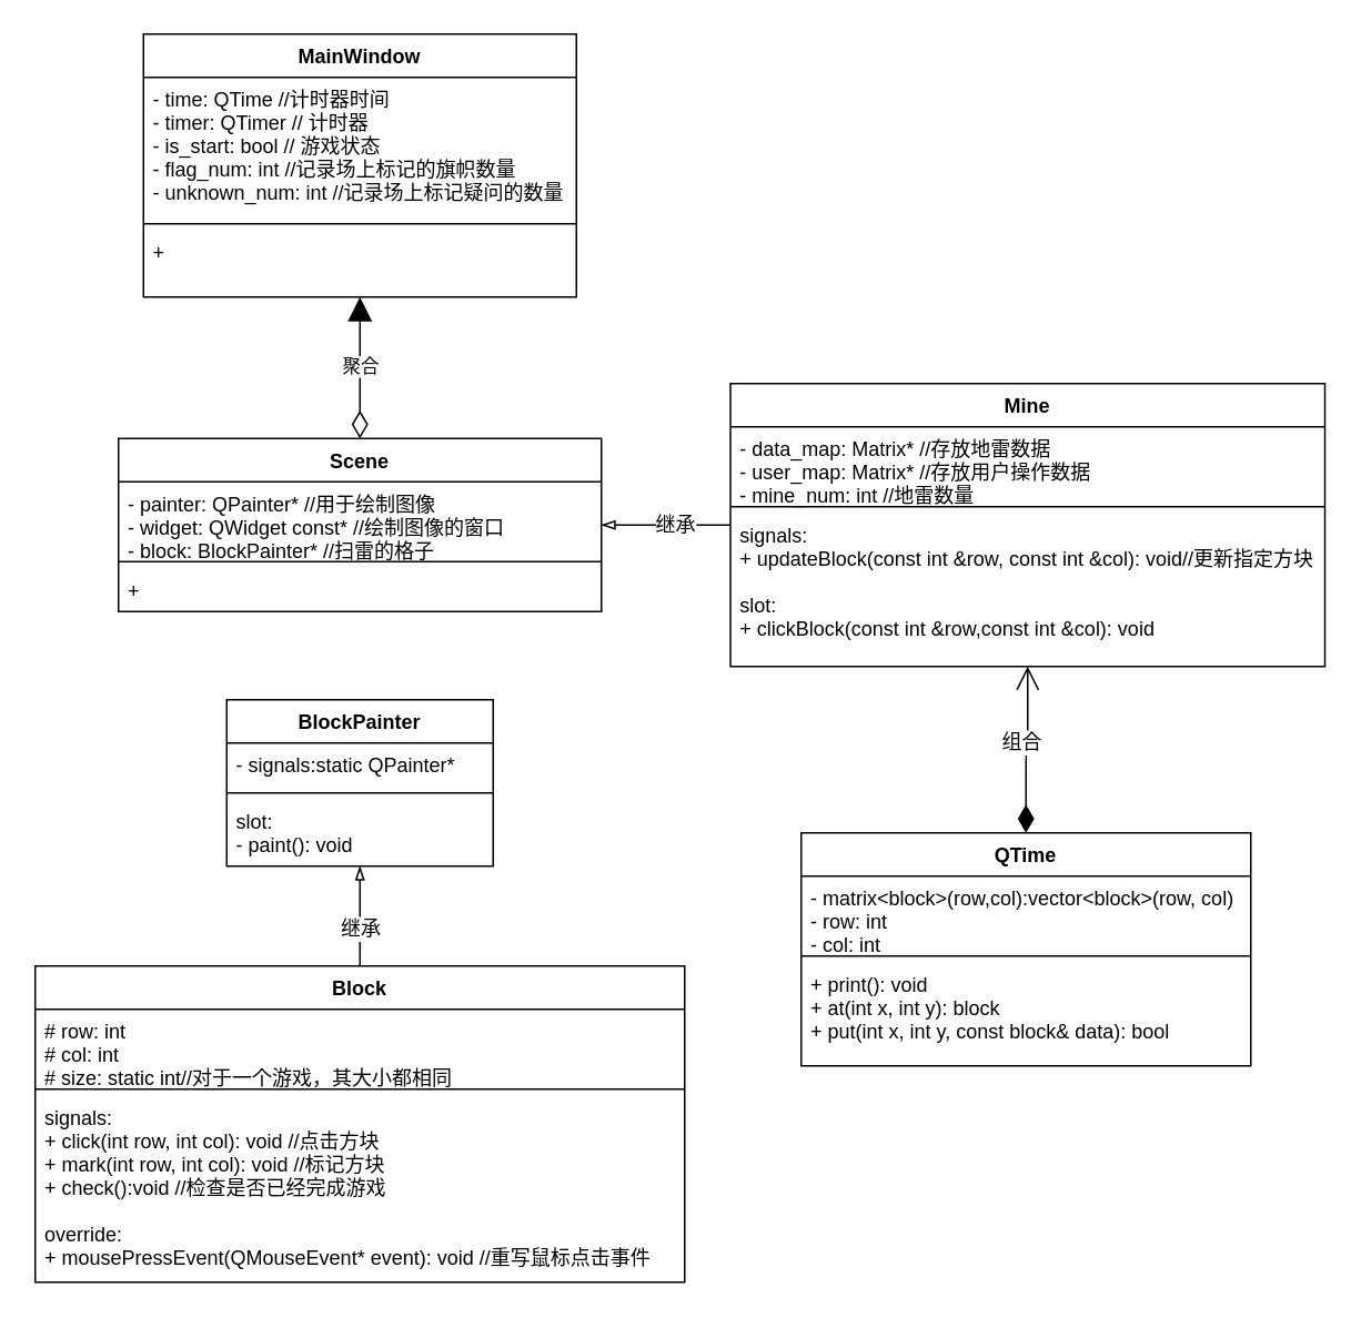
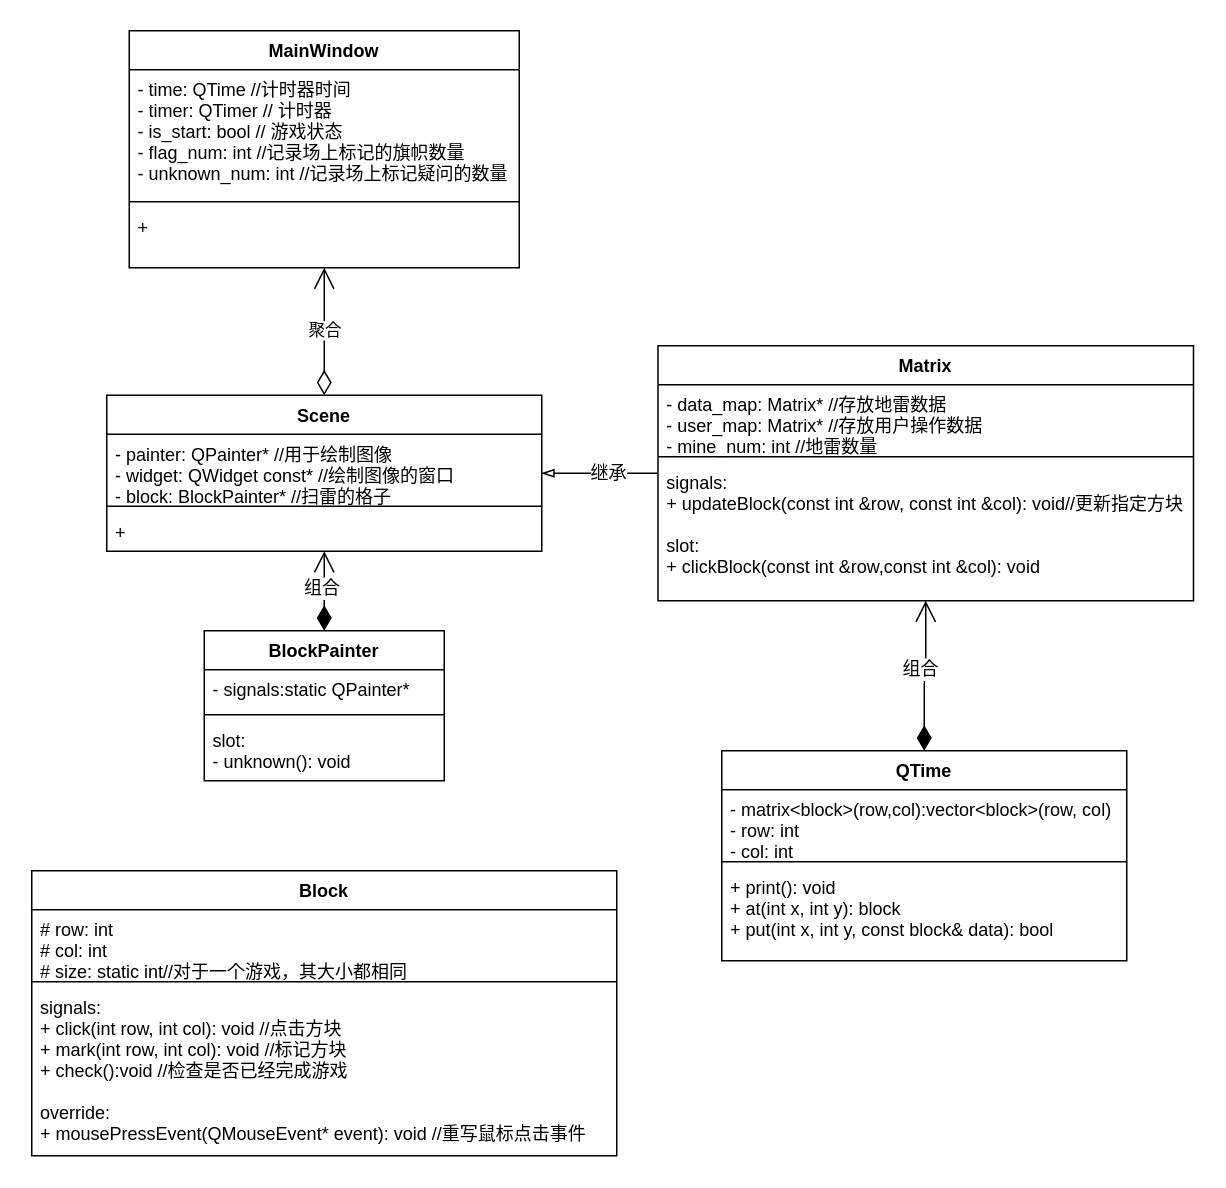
  <mxCell id="0" />
  <mxCell id="1" parent="0" />
  <mxCell id="2" value="QTime" style="swimlane;fontStyle=1;align=center;verticalAlign=top;childLayout=stackLayout;horizontal=1;startSize=26;horizontalStack=0;resizeParent=1;resizeParentMax=0;resizeLast=0;collapsible=1;marginBottom=0;rounded=0;" parent="1" vertex="1"><mxGeometry x="480.5" y="500" width="270" height="140" as="geometry" /></mxCell>
  <mxCell id="3" value="- matrix&lt;block&gt;(row,col):vector&lt;block&gt;(row, col)&#10;- row: int&#10;- col: int" style="text;strokeColor=none;fillColor=none;align=left;verticalAlign=top;spacingLeft=4;spacingRight=4;overflow=hidden;rotatable=0;points=[[0,0.5],[1,0.5]];portConstraint=eastwest;" parent="2" vertex="1"><mxGeometry y="26" width="270" height="44" as="geometry" /></mxCell>
  <mxCell id="4" value="" style="line;strokeWidth=1;fillColor=none;align=left;verticalAlign=middle;spacingTop=-1;spacingLeft=3;spacingRight=3;rotatable=0;labelPosition=right;points=[];portConstraint=eastwest;" parent="2" vertex="1"><mxGeometry y="70" width="270" height="8" as="geometry" /></mxCell>
  <mxCell id="5" value="+ print(): void&#10;+ at(int x, int y): block&#10;+ put(int x, int y, const block&amp; data): bool" style="text;strokeColor=none;fillColor=none;align=left;verticalAlign=top;spacingLeft=4;spacingRight=4;overflow=hidden;rotatable=0;points=[[0,0.5],[1,0.5]];portConstraint=eastwest;" parent="2" vertex="1"><mxGeometry y="78" width="270" height="62" as="geometry" /></mxCell>
  <mxCell id="6" style="edgeStyle=orthogonalEdgeStyle;rounded=0;orthogonalLoop=1;jettySize=auto;html=1;endArrow=blockThin;endFill=0;" parent="1" source="8" target="22" edge="1"><mxGeometry relative="1" as="geometry" /></mxCell>
  <mxCell id="7" value="继承" style="text;html=1;resizable=0;points=[];align=center;verticalAlign=middle;labelBackgroundColor=#ffffff;" parent="6" vertex="1" connectable="0"><mxGeometry x="-0.122" y="-1" relative="1" as="geometry"><mxPoint as="offset" /></mxGeometry></mxCell>
- <mxCell id="8" value="Mine" style="swimlane;fontStyle=1;align=center;verticalAlign=top;childLayout=stackLayout;horizontal=1;startSize=26;horizontalStack=0;resizeParent=1;resizeParentMax=0;resizeLast=0;collapsible=1;marginBottom=0;rounded=0;" parent="1" vertex="1"><mxGeometry x="438" y="230" width="357" height="170" as="geometry" /></mxCell>
+ <mxCell id="8" value="Matrix" style="swimlane;fontStyle=1;align=center;verticalAlign=top;childLayout=stackLayout;horizontal=1;startSize=26;horizontalStack=0;resizeParent=1;resizeParentMax=0;resizeLast=0;collapsible=1;marginBottom=0;rounded=0;" parent="1" vertex="1"><mxGeometry x="438" y="230" width="357" height="170" as="geometry" /></mxCell>
  <mxCell id="9" value="- data_map: Matrix* //存放地雷数据&#10;- user_map: Matrix* //存放用户操作数据&#10;- mine_num: int //地雷数量" style="text;strokeColor=none;fillColor=none;align=left;verticalAlign=top;spacingLeft=4;spacingRight=4;overflow=hidden;rotatable=0;points=[[0,0.5],[1,0.5]];portConstraint=eastwest;" parent="8" vertex="1"><mxGeometry y="26" width="357" height="44" as="geometry" /></mxCell>
  <mxCell id="10" value="" style="line;strokeWidth=1;fillColor=none;align=left;verticalAlign=middle;spacingTop=-1;spacingLeft=3;spacingRight=3;rotatable=0;labelPosition=right;points=[];portConstraint=eastwest;" parent="8" vertex="1"><mxGeometry y="70" width="357" height="8" as="geometry" /></mxCell>
  <mxCell id="11" value="signals:&#10;+ updateBlock(const int &amp;row, const int &amp;col): void//更新指定方块&#10;&#10;slot:&#10;+ clickBlock(const int &amp;row,const int &amp;col): void" style="text;strokeColor=none;fillColor=none;align=left;verticalAlign=top;spacingLeft=4;spacingRight=4;overflow=hidden;rotatable=0;points=[[0,0.5],[1,0.5]];portConstraint=eastwest;" parent="8" vertex="1"><mxGeometry y="78" width="357" height="92" as="geometry" /></mxCell>
  <mxCell id="12" value="MainWindow" style="swimlane;fontStyle=1;align=center;verticalAlign=top;childLayout=stackLayout;horizontal=1;startSize=26;horizontalStack=0;resizeParent=1;resizeParentMax=0;resizeLast=0;collapsible=1;marginBottom=0;rounded=0;" parent="1" vertex="1"><mxGeometry x="85.5" y="20" width="260" height="158" as="geometry" /></mxCell>
  <mxCell id="13" value="- time: QTime //计时器时间&#10;- timer: QTimer // 计时器&#10;- is_start: bool // 游戏状态&#10;- flag_num: int //记录场上标记的旗帜数量&#10;- unknown_num: int //记录场上标记疑问的数量&#10;" style="text;strokeColor=none;fillColor=none;align=left;verticalAlign=top;spacingLeft=4;spacingRight=4;overflow=hidden;rotatable=0;points=[[0,0.5],[1,0.5]];portConstraint=eastwest;" parent="12" vertex="1"><mxGeometry y="26" width="260" height="84" as="geometry" /></mxCell>
  <mxCell id="14" value="" style="line;strokeWidth=1;fillColor=none;align=left;verticalAlign=middle;spacingTop=-1;spacingLeft=3;spacingRight=3;rotatable=0;labelPosition=right;points=[];portConstraint=eastwest;" parent="12" vertex="1"><mxGeometry y="110" width="260" height="8" as="geometry" /></mxCell>
  <mxCell id="15" value="+" style="text;strokeColor=none;fillColor=none;align=left;verticalAlign=top;spacingLeft=4;spacingRight=4;overflow=hidden;rotatable=0;points=[[0,0.5],[1,0.5]];portConstraint=eastwest;" parent="12" vertex="1"><mxGeometry y="118" width="260" height="40" as="geometry" /></mxCell>
- <mxCell id="16" style="edgeStyle=orthogonalEdgeStyle;rounded=0;orthogonalLoop=1;jettySize=auto;html=1;exitX=0.5;exitY=0;exitDx=0;exitDy=0;endArrow=blockThin;endFill=0;" parent="1" source="18" target="26" edge="1"><mxGeometry relative="1" as="geometry"><mxPoint x="170.5" y="500" as="targetPoint" /><Array as="points"><mxPoint x="215.5" y="590" /></Array></mxGeometry></mxCell>
- <mxCell id="17" value="继承" style="text;html=1;resizable=0;points=[];align=center;verticalAlign=middle;labelBackgroundColor=#ffffff;" parent="16" vertex="1" connectable="0"><mxGeometry x="0.325" relative="1" as="geometry"><mxPoint y="10" as="offset" /></mxGeometry></mxCell>
  <mxCell id="18" value="Block" style="swimlane;fontStyle=1;align=center;verticalAlign=top;childLayout=stackLayout;horizontal=1;startSize=26;horizontalStack=0;resizeParent=1;resizeParentMax=0;resizeLast=0;collapsible=1;marginBottom=0;rounded=0;" parent="1" vertex="1"><mxGeometry x="20.5" y="580" width="390" height="190" as="geometry" /></mxCell>
  <mxCell id="19" value="# row: int&#10;# col: int&#10;# size: static int//对于一个游戏，其大小都相同" style="text;strokeColor=none;fillColor=none;align=left;verticalAlign=top;spacingLeft=4;spacingRight=4;overflow=hidden;rotatable=0;points=[[0,0.5],[1,0.5]];portConstraint=eastwest;" parent="18" vertex="1"><mxGeometry y="26" width="390" height="44" as="geometry" /></mxCell>
  <mxCell id="20" value="" style="line;strokeWidth=1;fillColor=none;align=left;verticalAlign=middle;spacingTop=-1;spacingLeft=3;spacingRight=3;rotatable=0;labelPosition=right;points=[];portConstraint=eastwest;" parent="18" vertex="1"><mxGeometry y="70" width="390" height="8" as="geometry" /></mxCell>
  <mxCell id="21" value="signals:&#10;+ click(int row, int col): void //点击方块&#10;+ mark(int row, int col): void //标记方块&#10;+ check():void //检查是否已经完成游戏&#10;&#10;override:&#10;+ mousePressEvent(QMouseEvent* event): void //重写鼠标点击事件" style="text;strokeColor=none;fillColor=none;align=left;verticalAlign=top;spacingLeft=4;spacingRight=4;overflow=hidden;rotatable=0;points=[[0,0.5],[1,0.5]];portConstraint=eastwest;" parent="18" vertex="1"><mxGeometry y="78" width="390" height="112" as="geometry" /></mxCell>
  <mxCell id="22" value="Scene" style="swimlane;fontStyle=1;align=center;verticalAlign=top;childLayout=stackLayout;horizontal=1;startSize=26;horizontalStack=0;resizeParent=1;resizeParentMax=0;resizeLast=0;collapsible=1;marginBottom=0;rounded=0;" parent="1" vertex="1"><mxGeometry x="70.5" y="263" width="290" height="104" as="geometry" /></mxCell>
  <mxCell id="23" value="- painter: QPainter* //用于绘制图像&#10;- widget: QWidget const* //绘制图像的窗口&#10;- block: BlockPainter* //扫雷的格子" style="text;strokeColor=none;fillColor=none;align=left;verticalAlign=top;spacingLeft=4;spacingRight=4;overflow=hidden;rotatable=0;points=[[0,0.5],[1,0.5]];portConstraint=eastwest;" parent="22" vertex="1"><mxGeometry y="26" width="290" height="44" as="geometry" /></mxCell>
  <mxCell id="24" value="" style="line;strokeWidth=1;fillColor=none;align=left;verticalAlign=middle;spacingTop=-1;spacingLeft=3;spacingRight=3;rotatable=0;labelPosition=right;points=[];portConstraint=eastwest;" parent="22" vertex="1"><mxGeometry y="70" width="290" height="8" as="geometry" /></mxCell>
  <mxCell id="25" value="+ " style="text;strokeColor=none;fillColor=none;align=left;verticalAlign=top;spacingLeft=4;spacingRight=4;overflow=hidden;rotatable=0;points=[[0,0.5],[1,0.5]];portConstraint=eastwest;" parent="22" vertex="1"><mxGeometry y="78" width="290" height="26" as="geometry" /></mxCell>
  <mxCell id="26" value="BlockPainter" style="swimlane;fontStyle=1;align=center;verticalAlign=top;childLayout=stackLayout;horizontal=1;startSize=26;horizontalStack=0;resizeParent=1;resizeParentMax=0;resizeLast=0;collapsible=1;marginBottom=0;rounded=0;" parent="1" vertex="1"><mxGeometry x="135.5" y="420" width="160" height="100" as="geometry" /></mxCell>
  <mxCell id="27" value="- signals:static QPainter*" style="text;strokeColor=none;fillColor=none;align=left;verticalAlign=top;spacingLeft=4;spacingRight=4;overflow=hidden;rotatable=0;points=[[0,0.5],[1,0.5]];portConstraint=eastwest;" parent="26" vertex="1"><mxGeometry y="26" width="160" height="26" as="geometry" /></mxCell>
  <mxCell id="28" value="" style="line;strokeWidth=1;fillColor=none;align=left;verticalAlign=middle;spacingTop=-1;spacingLeft=3;spacingRight=3;rotatable=0;labelPosition=right;points=[];portConstraint=eastwest;" parent="26" vertex="1"><mxGeometry y="52" width="160" height="8" as="geometry" /></mxCell>
- <mxCell id="29" value="slot:&#10;- paint(): void" style="text;strokeColor=none;fillColor=none;align=left;verticalAlign=top;spacingLeft=4;spacingRight=4;overflow=hidden;rotatable=0;points=[[0,0.5],[1,0.5]];portConstraint=eastwest;" parent="26" vertex="1"><mxGeometry y="60" width="160" height="40" as="geometry" /></mxCell>
+ <mxCell id="29" value="slot:&#10;- unknown(): void" style="text;strokeColor=none;fillColor=none;align=left;verticalAlign=top;spacingLeft=4;spacingRight=4;overflow=hidden;rotatable=0;points=[[0,0.5],[1,0.5]];portConstraint=eastwest;" parent="26" vertex="1"><mxGeometry y="60" width="160" height="40" as="geometry" /></mxCell>
  <mxCell id="30" value="" style="endArrow=open;html=1;endSize=12;startArrow=diamondThin;startSize=14;startFill=1;edgeStyle=orthogonalEdgeStyle;align=left;verticalAlign=bottom;exitX=0.5;exitY=0;exitDx=0;exitDy=0;" parent="1" source="2" target="8" edge="1"><mxGeometry x="-1" y="3" relative="1" as="geometry"><mxPoint x="-369.5" y="450" as="sourcePoint" /><mxPoint x="-209.5" y="450" as="targetPoint" /></mxGeometry></mxCell>
  <mxCell id="31" value="组合" style="text;html=1;resizable=0;points=[];align=center;verticalAlign=middle;labelBackgroundColor=#ffffff;" parent="30" vertex="1" connectable="0"><mxGeometry x="0.114" y="4" relative="1" as="geometry"><mxPoint as="offset" /></mxGeometry></mxCell>
- <mxCell id="34" value="聚合" style="endArrow=block;html=1;endSize=12;startArrow=diamondThin;startSize=14;startFill=0;edgeStyle=orthogonalEdgeStyle;exitX=0.5;exitY=0;exitDx=0;exitDy=0;" parent="1" source="22" target="12" edge="1"><mxGeometry relative="1" as="geometry"><mxPoint x="180.5" y="220" as="sourcePoint" /><mxPoint x="340.5" y="220" as="targetPoint" /></mxGeometry></mxCell>
+ <mxCell id="32" value="" style="endArrow=open;html=1;endSize=12;startArrow=diamondThin;startSize=14;startFill=1;edgeStyle=orthogonalEdgeStyle;align=left;verticalAlign=bottom;exitX=0.5;exitY=0;exitDx=0;exitDy=0;" parent="1" source="26" target="22" edge="1"><mxGeometry x="-1" y="3" relative="1" as="geometry"><mxPoint x="320.5" y="490" as="sourcePoint" /><mxPoint x="480.5" y="490" as="targetPoint" /></mxGeometry></mxCell>
+ <mxCell id="33" value="组合" style="text;html=1;resizable=0;points=[];align=center;verticalAlign=middle;labelBackgroundColor=#ffffff;" parent="32" vertex="1" connectable="0"><mxGeometry x="0.108" y="2" relative="1" as="geometry"><mxPoint as="offset" /></mxGeometry></mxCell>
+ <mxCell id="34" value="聚合" style="endArrow=open;html=1;endSize=12;startArrow=diamondThin;startSize=14;startFill=0;edgeStyle=orthogonalEdgeStyle;exitX=0.5;exitY=0;exitDx=0;exitDy=0;" parent="1" source="22" target="12" edge="1"><mxGeometry relative="1" as="geometry"><mxPoint x="180.5" y="220" as="sourcePoint" /><mxPoint x="340.5" y="220" as="targetPoint" /></mxGeometry></mxCell>
  <mxCell id="35" value="" style="resizable=0;html=1;align=right;verticalAlign=top;labelBackgroundColor=#ffffff;fontSize=10;" parent="34" connectable="0" vertex="1"><mxGeometry x="1" relative="1" as="geometry" /></mxCell>
